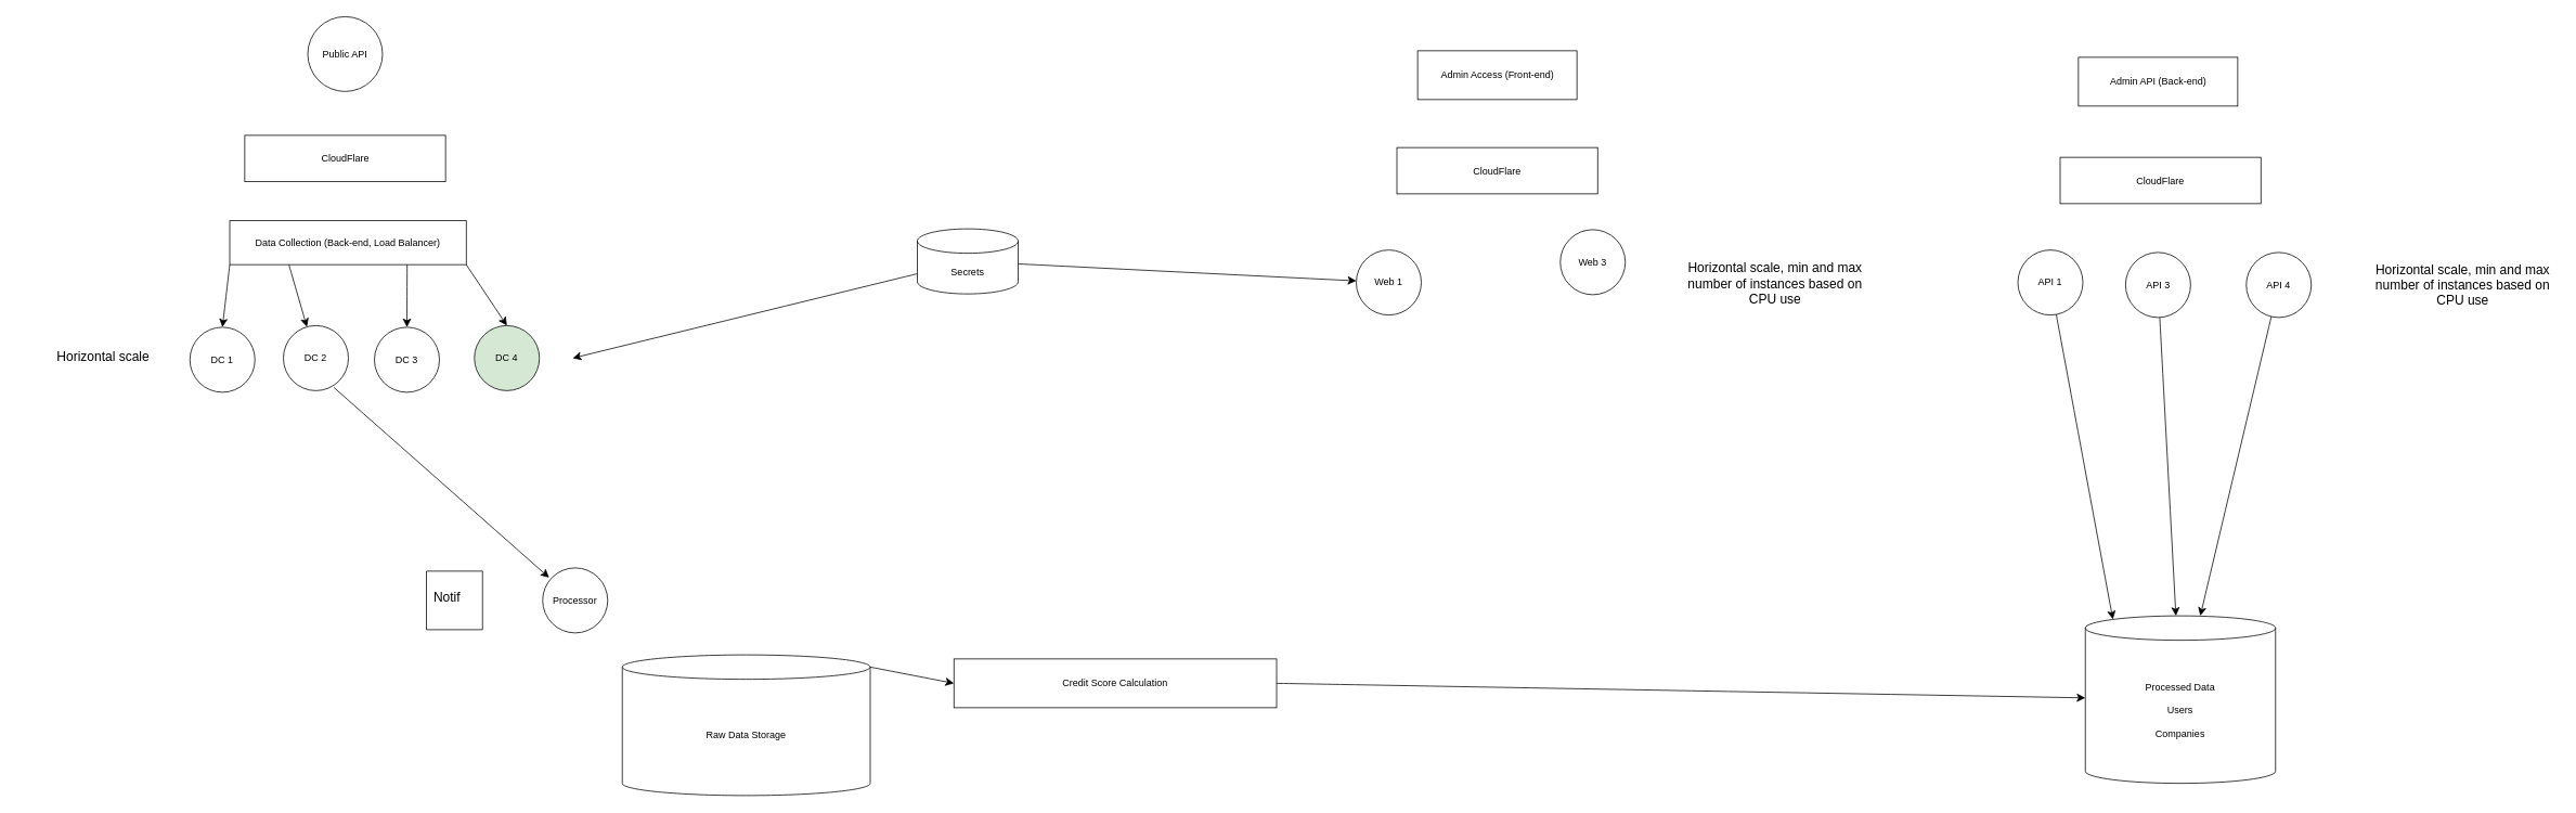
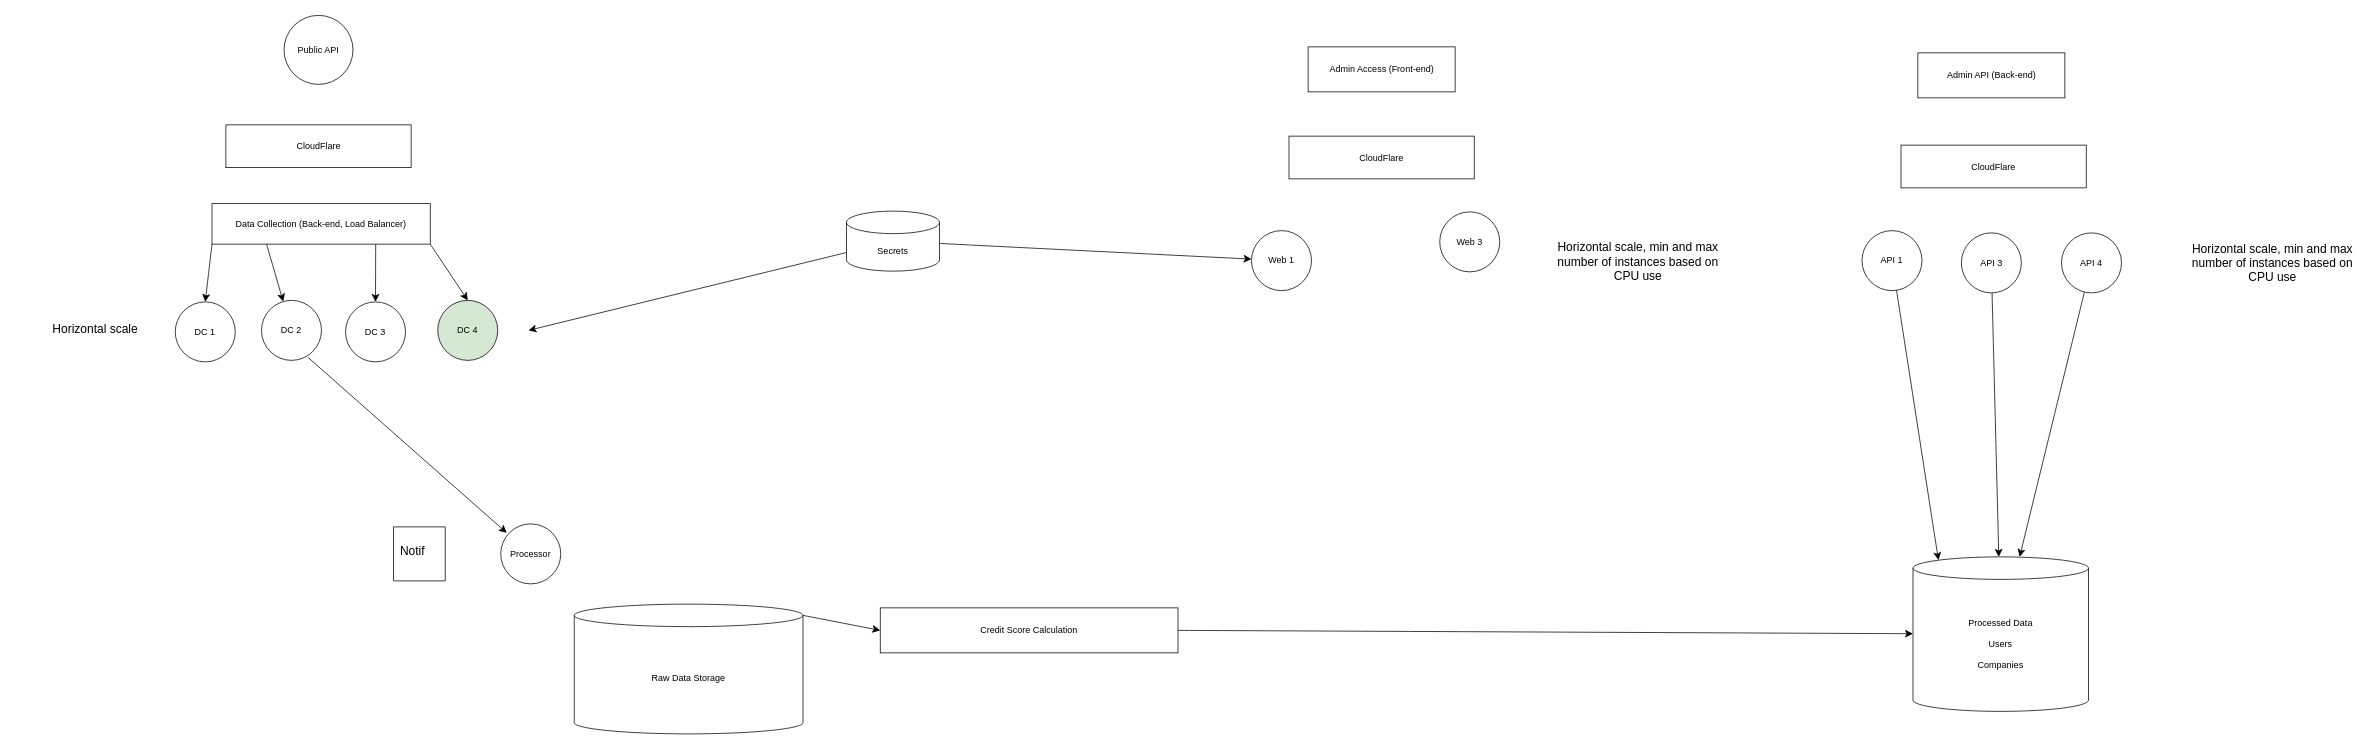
  <mxCell id="0" />
  <mxCell id="1" parent="0" />
  <mxCell id="2" style="edgeStyle=none;curved=1;rounded=0;orthogonalLoop=1;jettySize=auto;html=1;exitX=0;exitY=1;exitDx=0;exitDy=0;entryX=0.5;entryY=0;entryDx=0;entryDy=0;fontSize=12;startSize=8;endSize=8;" edge="1" parent="1" source="6" target="8"><mxGeometry relative="1" as="geometry" /></mxCell>
  <mxCell id="3" style="edgeStyle=none;curved=1;rounded=0;orthogonalLoop=1;jettySize=auto;html=1;exitX=0.25;exitY=1;exitDx=0;exitDy=0;fontSize=12;startSize=8;endSize=8;" edge="1" parent="1" source="6" target="11"><mxGeometry relative="1" as="geometry" /></mxCell>
  <mxCell id="4" style="edgeStyle=none;curved=1;rounded=0;orthogonalLoop=1;jettySize=auto;html=1;exitX=0.75;exitY=1;exitDx=0;exitDy=0;entryX=0.5;entryY=0;entryDx=0;entryDy=0;fontSize=12;startSize=8;endSize=8;" edge="1" parent="1" source="6" target="10"><mxGeometry relative="1" as="geometry" /></mxCell>
  <mxCell id="5" style="edgeStyle=none;curved=1;rounded=0;orthogonalLoop=1;jettySize=auto;html=1;exitX=1;exitY=1;exitDx=0;exitDy=0;entryX=0.5;entryY=0;entryDx=0;entryDy=0;fontSize=12;startSize=8;endSize=8;" edge="1" parent="1" source="6" target="9"><mxGeometry relative="1" as="geometry" /></mxCell>
  <mxCell id="6" value="Data Collection (Back-end, Load Balancer)" style="rounded=0;whiteSpace=wrap;html=1;" vertex="1" parent="1"><mxGeometry x="282" y="271" width="291" height="54" as="geometry" /></mxCell>
  <mxCell id="7" value="Admin Access (Front-end)" style="rounded=0;whiteSpace=wrap;html=1;" vertex="1" parent="1"><mxGeometry x="1743.5" y="62" width="196" height="60" as="geometry" /></mxCell>
  <mxCell id="8" value="DC 1" style="ellipse;whiteSpace=wrap;html=1;aspect=fixed;" vertex="1" parent="1"><mxGeometry x="233" y="402" width="80" height="80" as="geometry" /></mxCell>
  <mxCell id="9" value="DC 4" style="ellipse;whiteSpace=wrap;html=1;aspect=fixed;fillColor=#d5e8d4;" vertex="1" parent="1"><mxGeometry x="583" y="400" width="80" height="80" as="geometry" /></mxCell>
  <mxCell id="10" value="DC 3" style="ellipse;whiteSpace=wrap;html=1;aspect=fixed;" vertex="1" parent="1"><mxGeometry x="460" y="402" width="80" height="80" as="geometry" /></mxCell>
  <mxCell id="11" value="DC 2" style="ellipse;whiteSpace=wrap;html=1;aspect=fixed;" vertex="1" parent="1"><mxGeometry x="348" y="400" width="80" height="80" as="geometry" /></mxCell>
  <mxCell id="12" style="edgeStyle=none;curved=1;rounded=0;orthogonalLoop=1;jettySize=auto;html=1;fontSize=12;startSize=8;endSize=8;" edge="1" parent="1" source="14"><mxGeometry relative="1" as="geometry"><mxPoint x="704" y="440" as="targetPoint" /></mxGeometry></mxCell>
  <mxCell id="13" style="edgeStyle=none;curved=1;rounded=0;orthogonalLoop=1;jettySize=auto;html=1;fontSize=12;startSize=8;endSize=8;" edge="1" parent="1" source="14" target="28"><mxGeometry relative="1" as="geometry" /></mxCell>
  <mxCell id="14" value="Secrets" style="shape=cylinder3;whiteSpace=wrap;html=1;boundedLbl=1;backgroundOutline=1;size=15;" vertex="1" parent="1"><mxGeometry x="1128" y="281" width="124" height="80" as="geometry" /></mxCell>
  <mxCell id="15" style="edgeStyle=none;curved=1;rounded=0;orthogonalLoop=1;jettySize=auto;html=1;exitX=1;exitY=0;exitDx=0;exitDy=15;exitPerimeter=0;entryX=0;entryY=0.5;entryDx=0;entryDy=0;fontSize=12;startSize=8;endSize=8;" edge="1" parent="1" source="16" target="19"><mxGeometry relative="1" as="geometry" /></mxCell>
  <mxCell id="16" value="Raw Data Storage" style="shape=cylinder3;whiteSpace=wrap;html=1;boundedLbl=1;backgroundOutline=1;size=15;" vertex="1" parent="1"><mxGeometry x="765" y="805" width="305" height="173" as="geometry" /></mxCell>
  <mxCell id="17" value="Horizontal scale" style="text;html=1;align=center;verticalAlign=middle;whiteSpace=wrap;rounded=0;fontSize=16;" vertex="1" parent="1"><mxGeometry x="20" y="423" width="213" height="30" as="geometry" /></mxCell>
  <mxCell id="18" style="edgeStyle=none;curved=1;rounded=0;orthogonalLoop=1;jettySize=auto;html=1;exitX=1;exitY=0.5;exitDx=0;exitDy=0;fontSize=12;startSize=8;endSize=8;" edge="1" parent="1" source="19" target="26"><mxGeometry relative="1" as="geometry" /></mxCell>
  <mxCell id="19" value="Credit Score Calculation" style="rounded=0;whiteSpace=wrap;html=1;" vertex="1" parent="1"><mxGeometry x="1173" y="810" width="397" height="60" as="geometry" /></mxCell>
  <mxCell id="20" style="edgeStyle=none;curved=1;rounded=0;orthogonalLoop=1;jettySize=auto;html=1;fontSize=12;startSize=8;endSize=8;exitX=0.775;exitY=0.95;exitDx=0;exitDy=0;exitPerimeter=0;" edge="1" parent="1" source="11"><mxGeometry relative="1" as="geometry"><mxPoint x="675" y="710" as="targetPoint" /><mxPoint x="407" y="486" as="sourcePoint" /></mxGeometry></mxCell>
  <mxCell id="21" value="Processor" style="ellipse;whiteSpace=wrap;html=1;aspect=fixed;" vertex="1" parent="1"><mxGeometry x="667" y="698" width="80" height="80" as="geometry" /></mxCell>
  <mxCell id="22" value="" style="swimlane;startSize=0;" vertex="1" parent="1"><mxGeometry x="524" y="702" width="69" height="72" as="geometry" /></mxCell>
  <mxCell id="23" value="Notif" style="text;html=1;align=center;verticalAlign=middle;resizable=0;points=[];autosize=1;strokeColor=none;fillColor=none;fontSize=16;" vertex="1" parent="1"><mxGeometry x="523.5" y="718.5" width="51" height="31" as="geometry" /></mxCell>
  <mxCell id="24" value="P&lt;span style=&quot;background-color: initial;&quot;&gt;ublic API&lt;/span&gt;" style="ellipse;whiteSpace=wrap;html=1;aspect=fixed;" vertex="1" parent="1"><mxGeometry x="378" y="20" width="92" height="92" as="geometry" /></mxCell>
  <mxCell id="25" value="CloudFlare" style="rounded=0;whiteSpace=wrap;html=1;" vertex="1" parent="1"><mxGeometry x="300.5" y="166" width="247" height="57" as="geometry" /></mxCell>
- <mxCell id="26" value="Processed Data&lt;br&gt;&lt;br&gt;Users&lt;br&gt;&lt;br&gt;Companies" style="shape=cylinder3;whiteSpace=wrap;html=1;boundedLbl=1;backgroundOutline=1;size=15;" vertex="1" parent="1"><mxGeometry x="2565" y="757" width="234" height="206" as="geometry" /></mxCell>
+ <mxCell id="26" value="Processed Data&lt;br&gt;&lt;br&gt;Users&lt;br&gt;&lt;br&gt;Companies" style="shape=cylinder3;whiteSpace=wrap;html=1;boundedLbl=1;backgroundOutline=1;size=15;" vertex="1" parent="1"><mxGeometry x="2550" y="742" width="234" height="206" as="geometry" /></mxCell>
  <mxCell id="27" value="CloudFlare" style="rounded=0;whiteSpace=wrap;html=1;" vertex="1" parent="1"><mxGeometry x="1718" y="181" width="247" height="57" as="geometry" /></mxCell>
  <mxCell id="28" value="Web 1" style="ellipse;whiteSpace=wrap;html=1;aspect=fixed;" vertex="1" parent="1"><mxGeometry x="1668" y="307" width="80" height="80" as="geometry" /></mxCell>
  <mxCell id="29" value="Web 3" style="ellipse;whiteSpace=wrap;html=1;aspect=fixed;" vertex="1" parent="1"><mxGeometry x="1919" y="282" width="80" height="80" as="geometry" /></mxCell>
  <mxCell id="30" value="Horizontal scale, min and max number of instances based on CPU use" style="text;html=1;align=center;verticalAlign=middle;whiteSpace=wrap;rounded=0;fontSize=16;" vertex="1" parent="1"><mxGeometry x="2066" y="309" width="235" height="78" as="geometry" /></mxCell>
  <mxCell id="31" value="API 1" style="ellipse;whiteSpace=wrap;html=1;aspect=fixed;" vertex="1" parent="1"><mxGeometry x="2482" y="307" width="80" height="80" as="geometry" /></mxCell>
  <mxCell id="32" style="edgeStyle=none;curved=1;rounded=0;orthogonalLoop=1;jettySize=auto;html=1;fontSize=12;startSize=8;endSize=8;" edge="1" parent="1" source="33" target="26"><mxGeometry relative="1" as="geometry" /></mxCell>
  <mxCell id="33" value="API 3" style="ellipse;whiteSpace=wrap;html=1;aspect=fixed;" vertex="1" parent="1"><mxGeometry x="2614.5" y="310" width="80" height="80" as="geometry" /></mxCell>
  <mxCell id="34" style="edgeStyle=none;curved=1;rounded=0;orthogonalLoop=1;jettySize=auto;html=1;fontSize=12;startSize=8;endSize=8;" edge="1" parent="1" source="35" target="26"><mxGeometry relative="1" as="geometry" /></mxCell>
- <mxCell id="35" value="API 4" style="ellipse;whiteSpace=wrap;html=1;aspect=fixed;" vertex="1" parent="1"><mxGeometry x="2763" y="310" width="80" height="80" as="geometry" /></mxCell>
+ <mxCell id="35" value="API 4" style="ellipse;whiteSpace=wrap;html=1;aspect=fixed;" vertex="1" parent="1"><mxGeometry x="2748" y="310" width="80" height="80" as="geometry" /></mxCell>
  <mxCell id="36" value="Horizontal scale, min and max number of instances based on CPU use" style="text;html=1;align=center;verticalAlign=middle;whiteSpace=wrap;rounded=0;fontSize=16;" vertex="1" parent="1"><mxGeometry x="2912" y="311" width="235" height="78" as="geometry" /></mxCell>
  <mxCell id="37" value="Admin API (Back-end)" style="rounded=0;whiteSpace=wrap;html=1;" vertex="1" parent="1"><mxGeometry x="2556.5" y="70" width="196" height="60" as="geometry" /></mxCell>
  <mxCell id="38" value="CloudFlare" style="rounded=0;whiteSpace=wrap;html=1;" vertex="1" parent="1"><mxGeometry x="2534" y="193" width="247" height="57" as="geometry" /></mxCell>
  <mxCell id="39" style="edgeStyle=none;curved=1;rounded=0;orthogonalLoop=1;jettySize=auto;html=1;entryX=0.145;entryY=0;entryDx=0;entryDy=4.35;entryPerimeter=0;fontSize=12;startSize=8;endSize=8;" edge="1" parent="1" source="31" target="26"><mxGeometry relative="1" as="geometry" /></mxCell>
